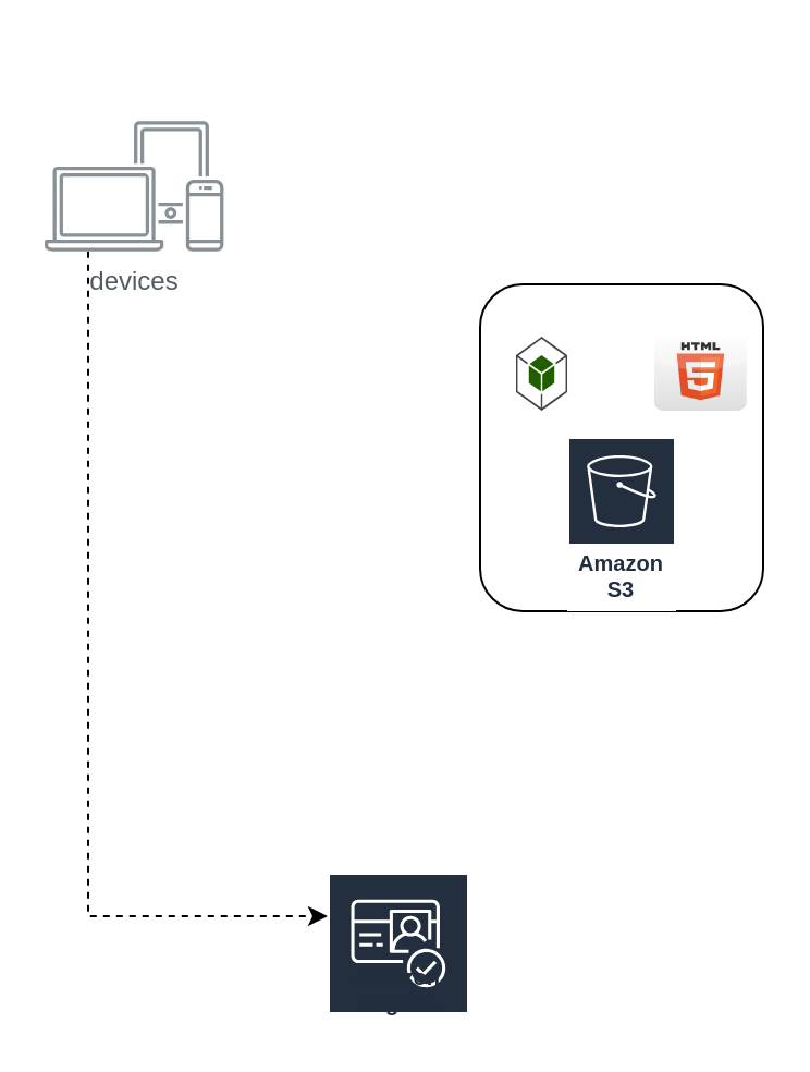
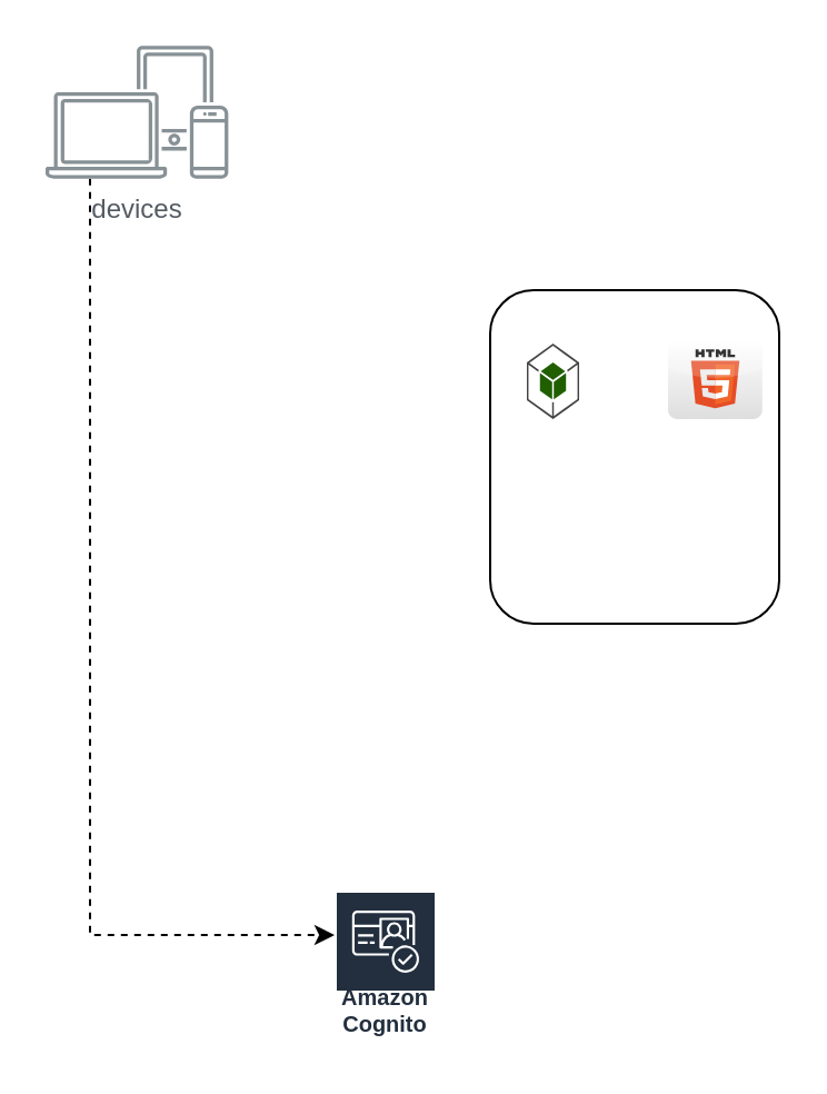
  <mxCell id="0" />
  <mxCell id="1" parent="0" />
- <mxCell id="2" value="Amazon Cognito" style="sketch=0;outlineConnect=0;fontColor=#232F3E;gradientColor=none;strokeColor=#ffffff;fillColor=#232F3E;dashed=0;verticalLabelPosition=middle;verticalAlign=bottom;align=center;html=1;whiteSpace=wrap;fontSize=10;fontStyle=1;spacing=3;shape=mxgraph.aws4.productIcon;prIcon=mxgraph.aws4.cognito;" vertex="1" parent="1"><mxGeometry x="150" y="400" width="65" height="70" as="geometry" /></mxCell>
+ <mxCell id="2" value="Amazon Cognito" style="sketch=0;outlineConnect=0;fontColor=#232F3E;gradientColor=none;strokeColor=#ffffff;fillColor=#232F3E;dashed=0;verticalLabelPosition=middle;verticalAlign=bottom;align=center;html=1;whiteSpace=wrap;fontSize=10;fontStyle=1;spacing=3;shape=mxgraph.aws4.productIcon;prIcon=mxgraph.aws4.cognito;" vertex="1" parent="1"><mxGeometry x="150" y="400" width="46" height="70" as="geometry" /></mxCell>
  <mxCell id="3" style="edgeStyle=orthogonalEdgeStyle;rounded=0;orthogonalLoop=1;jettySize=auto;html=1;dashed=1;" edge="1" parent="1" source="4" target="2"><mxGeometry relative="1" as="geometry"><Array as="points"><mxPoint x="40" y="420" /></Array></mxGeometry></mxCell>
- <mxCell id="4" value="devices" style="sketch=0;outlineConnect=0;gradientColor=none;fontColor=#545B64;strokeColor=none;fillColor=#879196;dashed=0;verticalLabelPosition=bottom;verticalAlign=top;align=center;html=1;fontSize=12;fontStyle=0;aspect=fixed;shape=mxgraph.aws4.illustration_devices;pointerEvents=1" vertex="1" parent="1"><mxGeometry x="20" y="55" width="82.19" height="60" as="geometry" /></mxCell>
+ <mxCell id="4" value="devices" style="sketch=0;outlineConnect=0;gradientColor=none;fontColor=#545B64;strokeColor=none;fillColor=#879196;dashed=0;verticalLabelPosition=bottom;verticalAlign=top;align=center;html=1;fontSize=12;fontStyle=0;aspect=fixed;shape=mxgraph.aws4.illustration_devices;pointerEvents=1" vertex="1" parent="1"><mxGeometry x="20" y="20" width="82.19" height="60" as="geometry" /></mxCell>
  <mxCell id="5" value="" style="rounded=1;whiteSpace=wrap;html=1;" vertex="1" parent="1"><mxGeometry x="220" y="130" width="130" height="150" as="geometry" /></mxCell>
- <mxCell id="6" value="Amazon S3" style="sketch=0;outlineConnect=0;fontColor=#232F3E;gradientColor=none;strokeColor=#ffffff;fillColor=#232F3E;dashed=0;verticalLabelPosition=middle;verticalAlign=bottom;align=center;html=1;whiteSpace=wrap;fontSize=10;fontStyle=1;spacing=3;shape=mxgraph.aws4.productIcon;prIcon=mxgraph.aws4.s3;" vertex="1" parent="1"><mxGeometry x="260" y="200" width="50" height="80" as="geometry" /></mxCell>
  <mxCell id="7" value="" style="outlineConnect=0;dashed=0;verticalLabelPosition=bottom;verticalAlign=top;align=center;html=1;shape=mxgraph.aws3.android;fillColor=#205E00;gradientColor=none;" vertex="1" parent="1"><mxGeometry x="236.5" y="154" width="23.5" height="34" as="geometry" /></mxCell>
  <mxCell id="8" value="" style="dashed=0;outlineConnect=0;html=1;align=center;labelPosition=center;verticalLabelPosition=bottom;verticalAlign=top;shape=mxgraph.webicons.html5;gradientColor=#DFDEDE" vertex="1" parent="1"><mxGeometry x="300" y="151.6" width="42.4" height="36.4" as="geometry" /></mxCell>
